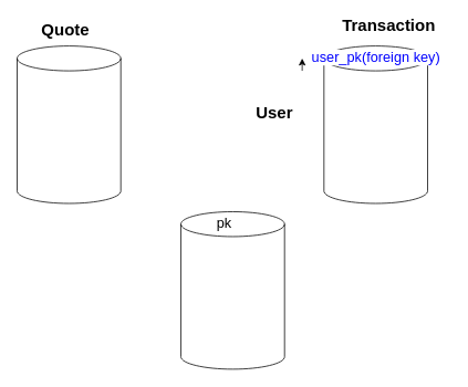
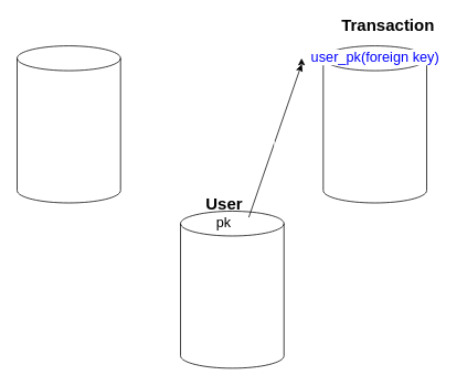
  <mxCell id="0" />
  <mxCell id="1" parent="0" />
  <mxCell id="2" value="" style="shape=cylinder3;whiteSpace=wrap;html=1;boundedLbl=1;backgroundOutline=1;size=15;" vertex="1" parent="1"><mxGeometry x="217.5" y="255" width="125" height="190" as="geometry" /></mxCell>
- <mxCell id="3" value="&lt;b&gt;&lt;font style=&quot;font-size: 20px&quot;&gt;Quote&lt;/font&gt;&lt;/b&gt;" style="text;html=1;align=center;verticalAlign=middle;resizable=0;points=[];autosize=1;strokeColor=none;fillColor=none;" vertex="1" parent="1"><mxGeometry x="42.5" y="25" width="70" height="20" as="geometry" /></mxCell>
  <mxCell id="4" value="" style="shape=cylinder3;whiteSpace=wrap;html=1;boundedLbl=1;backgroundOutline=1;size=15;" vertex="1" parent="1"><mxGeometry x="390" y="55" width="125" height="190" as="geometry" /></mxCell>
  <mxCell id="5" value="&lt;b&gt;&lt;font style=&quot;font-size: 20px&quot;&gt;Transaction&lt;/font&gt;&lt;/b&gt;" style="text;html=1;align=center;verticalAlign=middle;resizable=0;points=[];autosize=1;strokeColor=none;fillColor=none;" vertex="1" parent="1"><mxGeometry x="402.5" y="20" width="130" height="20" as="geometry" /></mxCell>
  <mxCell id="6" value="" style="shape=cylinder3;whiteSpace=wrap;html=1;boundedLbl=1;backgroundOutline=1;size=15;" vertex="1" parent="1"><mxGeometry x="20" y="55" width="125" height="190" as="geometry" /></mxCell>
- <mxCell id="7" value="&lt;b&gt;&lt;font style=&quot;font-size: 20px&quot;&gt;User&lt;/font&gt;&lt;/b&gt;" style="text;html=1;align=center;verticalAlign=middle;resizable=0;points=[];autosize=1;strokeColor=none;fillColor=none;" vertex="1" parent="1"><mxGeometry x="300" y="125" width="60" height="20" as="geometry" /></mxCell>
+ <mxCell id="7" value="&lt;b&gt;&lt;font style=&quot;font-size: 20px&quot;&gt;User&lt;/font&gt;&lt;/b&gt;" style="text;html=1;align=center;verticalAlign=middle;resizable=0;points=[];autosize=1;strokeColor=none;fillColor=none;" vertex="1" parent="1"><mxGeometry x="240" y="235" width="60" height="20" as="geometry" /></mxCell>
  <mxCell id="8" value="pk" style="text;html=1;strokeColor=none;fillColor=none;align=center;verticalAlign=middle;whiteSpace=wrap;rounded=0;fontSize=17;" vertex="1" parent="1"><mxGeometry x="240" y="255" width="60" height="30" as="geometry" /></mxCell>
  <mxCell id="9" value="&lt;font color=&quot;#0000ff&quot; style=&quot;background-color: rgb(255 , 255 , 255)&quot;&gt;user_pk(foreign key)&lt;/font&gt;" style="text;html=1;strokeColor=none;fillColor=none;align=center;verticalAlign=middle;whiteSpace=wrap;rounded=0;fontSize=17;" vertex="1" parent="1"><mxGeometry x="363.75" y="55" width="177.5" height="30" as="geometry" /></mxCell>
+ <mxCell id="10" value="" style="endArrow=classic;html=1;fontSize=17;fontColor=#0000FF;exitX=1;exitY=0.25;exitDx=0;exitDy=0;entryX=0;entryY=0.75;entryDx=0;entryDy=0;" edge="1" parent="1" source="8" target="9"><mxGeometry width="50" height="50" relative="1" as="geometry"><mxPoint x="280" y="225" as="sourcePoint" /><mxPoint x="330" y="175" as="targetPoint" /></mxGeometry></mxCell>
  <mxCell id="11" style="edgeStyle=none;html=1;exitX=0;exitY=1;exitDx=0;exitDy=0;entryX=0;entryY=0.5;entryDx=0;entryDy=0;fontSize=17;fontColor=#0000FF;" edge="1" parent="1" source="9" target="9"><mxGeometry relative="1" as="geometry" /></mxCell>
  <mxCell id="12" value="&lt;font color=&quot;#ffffff&quot;&gt;one to many&lt;/font&gt;" style="text;html=1;align=center;verticalAlign=middle;resizable=0;points=[];autosize=1;strokeColor=none;fillColor=none;fontSize=17;fontColor=#0000FF;" vertex="1" parent="1"><mxGeometry x="240" y="160" width="110" height="30" as="geometry" /></mxCell>
